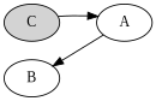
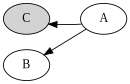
  digraph {
    fontname="Liberation Serif"
    rankdir=LR
    node [fontname="Liberation Serif" style=solid]
    edge [dir=back fontname="Liberation Serif"]
    C [style=filled]
    A
    B
-   A -> C
+   C -> A
    B -> A
  }
